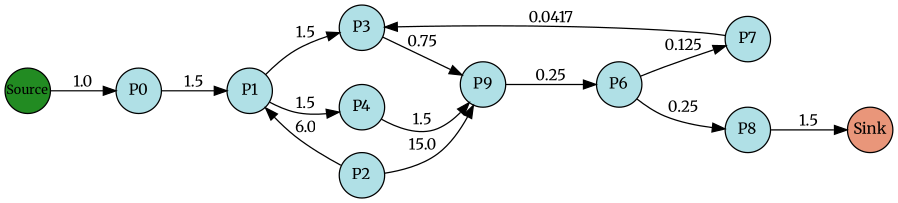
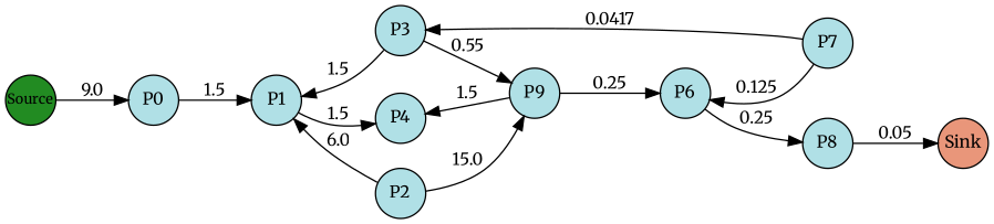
  digraph {
    fontname=Merriweather
    rankdir=LR
    splines=true
    node [fillcolor=powderblue fixedsize=true fontcolor=black fontname=Merriweather fontsize=12 margin=0 shape=circle style=filled]
    edge [fontcolor=black fontname=Merriweather fontsize=12 margin=0]
    n1 [fillcolor=forestgreen fontsize=10 label=Source width=0.5]
    n2 [label=P0 width=0.5]
    n3 [label=P1 width=0.5]
    n4 [label=P2 width=0.5]
    n5 [label=P3 width=0.5]
    n6 [label=P4 width=0.5]
    n7 [label=P9 width=0.5]
    n8 [label=P6 width=0.5]
    n9 [label=P7 width=0.5]
    n10 [label=P8 width=0.5]
    n11 [fillcolor=darksalmon label=Sink width=0.5]
    subgraph sub_1 {
      rank=same
      n1
    }
    subgraph sub_2 {
      rank=same
      n2
    }
    subgraph sub_3 {
      rank=same
      n3
    }
    subgraph sub_4 {
      rank=same
      n4
      n5
      n6
    }
    subgraph sub_5 {
      rank=same
      n7
    }
    subgraph sub_6 {
      rank=same
      n8
    }
    subgraph sub_7 {
      rank=same
      n9
      n10
    }
    subgraph sub_8 {
      rank=same
      n11
    }
-   n1 -> n2 [label=1.0]
+   n1 -> n2 [label=9.0]
    n2 -> n3 [label=1.5]
-   n3 -> n5 [label=1.5]
+   n5 -> n3 [label=1.5]
    n3 -> n6 [label=1.5]
    n4 -> n3 [label=6.0]
    n4 -> n7 [label=15.0]
-   n5 -> n7 [label=0.75]
-   n6 -> n7 [label=1.5]
+   n5 -> n7 [label=0.55]
+   n7 -> n6 [label=1.5]
    n7 -> n8 [label=0.25]
-   n8 -> n9 [label=0.125]
+   n9 -> n8 [label=0.125]
    n8 -> n10 [label=0.25]
    n9 -> n5 [label=0.0417]
-   n10 -> n11 [label=1.5]
+   n10 -> n11 [label=0.05]
  }
